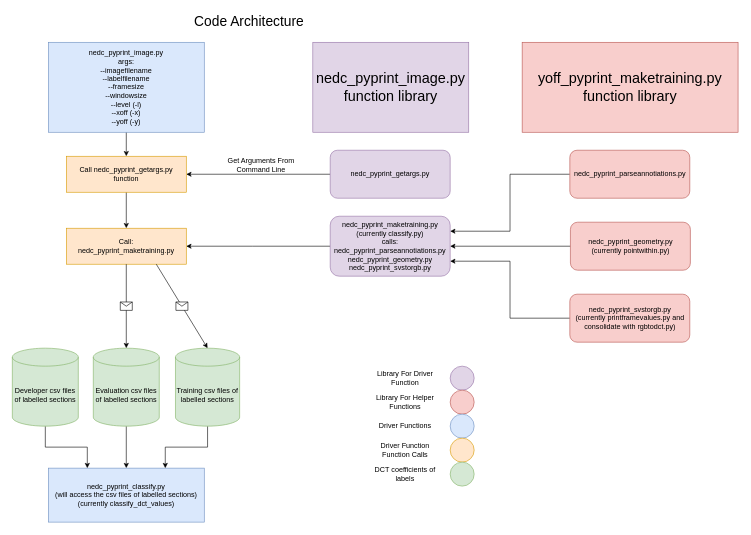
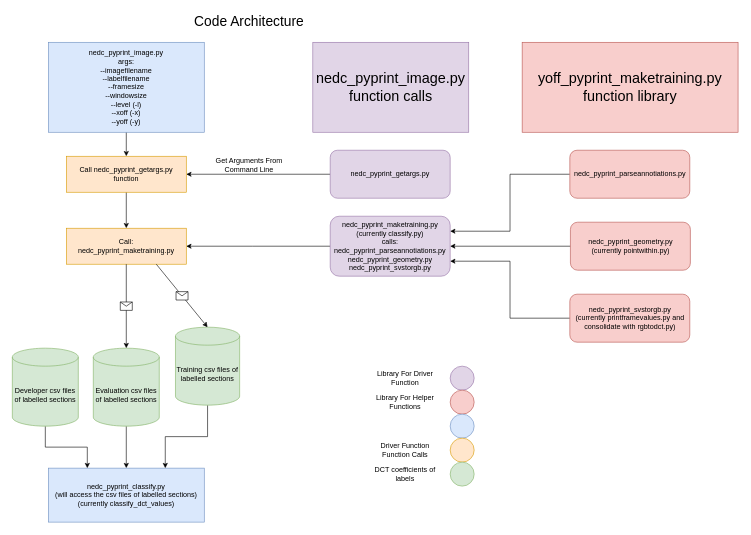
  <mxCell id="0" />
  <mxCell id="1" parent="0" />
  <mxCell id="2" value="&lt;span style=&quot;font-size: 23px;&quot;&gt;Code Architecture&lt;/span&gt;" style="text;html=1;align=center;verticalAlign=middle;whiteSpace=wrap;rounded=0;" parent="1" vertex="1"><mxGeometry x="310" y="20" width="210" height="30" as="geometry" /></mxCell>
  <mxCell id="3" style="edgeStyle=orthogonalEdgeStyle;rounded=0;orthogonalLoop=1;jettySize=auto;html=1;exitX=0.5;exitY=1;exitDx=0;exitDy=0;entryX=0.5;entryY=0;entryDx=0;entryDy=0;" parent="1" source="4" target="10" edge="1"><mxGeometry relative="1" as="geometry"><mxPoint x="210" y="290" as="targetPoint" /></mxGeometry></mxCell>
  <mxCell id="4" value="nedc_pyprint_image.py&lt;div&gt;args:&lt;/div&gt;&lt;div&gt;--imagefilename&lt;/div&gt;&lt;div&gt;--labelfilename&lt;/div&gt;&lt;div&gt;--framesize&lt;/div&gt;&lt;div&gt;--windowsize&lt;/div&gt;&lt;div&gt;--level (-l)&lt;/div&gt;&lt;div&gt;--xoff (-x)&lt;/div&gt;&lt;div&gt;--yoff (-y)&lt;/div&gt;" style="rounded=0;whiteSpace=wrap;html=1;fillColor=#dae8fc;strokeColor=#6c8ebf;" parent="1" vertex="1"><mxGeometry x="80" y="70" width="260" height="150" as="geometry" /></mxCell>
- <mxCell id="5" value="&lt;font style=&quot;font-size: 24px;&quot;&gt;nedc_pyprint_image.py&lt;/font&gt;&lt;div&gt;&lt;font style=&quot;font-size: 24px;&quot;&gt;function library&lt;/font&gt;&lt;/div&gt;" style="rounded=0;whiteSpace=wrap;html=1;fillColor=#e1d5e7;strokeColor=#9673a6;" parent="1" vertex="1"><mxGeometry x="521" y="70" width="260" height="150" as="geometry" /></mxCell>
+ <mxCell id="5" value="&lt;font style=&quot;font-size: 24px;&quot;&gt;nedc_pyprint_image.py&lt;/font&gt;&lt;div&gt;&lt;font style=&quot;font-size: 24px;&quot;&gt;function calls&lt;/font&gt;&lt;/div&gt;" style="rounded=0;whiteSpace=wrap;html=1;fillColor=#e1d5e7;strokeColor=#9673a6;" parent="1" vertex="1"><mxGeometry x="521" y="70" width="260" height="150" as="geometry" /></mxCell>
  <mxCell id="6" style="edgeStyle=orthogonalEdgeStyle;rounded=0;orthogonalLoop=1;jettySize=auto;html=1;exitX=0;exitY=0.5;exitDx=0;exitDy=0;" parent="1" source="7" target="10" edge="1"><mxGeometry relative="1" as="geometry"><mxPoint x="310" y="290" as="targetPoint" /></mxGeometry></mxCell>
  <mxCell id="7" value="nedc_pyprint_getargs.py" style="rounded=1;whiteSpace=wrap;html=1;fillColor=#e1d5e7;strokeColor=#9673a6;" parent="1" vertex="1"><mxGeometry x="550" y="250" width="200" height="80" as="geometry" /></mxCell>
- <mxCell id="8" value="Get Arguments From Command Line" style="text;html=1;align=center;verticalAlign=middle;whiteSpace=wrap;rounded=0;" parent="1" vertex="1"><mxGeometry x="360" y="260" width="150" height="30" as="geometry" /></mxCell>
+ <mxCell id="8" value="Get Arguments From Command Line" style="text;html=1;align=center;verticalAlign=middle;whiteSpace=wrap;rounded=0;" parent="1" vertex="1"><mxGeometry x="340" y="260" width="150" height="30" as="geometry" /></mxCell>
  <mxCell id="9" style="edgeStyle=orthogonalEdgeStyle;rounded=0;orthogonalLoop=1;jettySize=auto;html=1;exitX=0.5;exitY=1;exitDx=0;exitDy=0;entryX=0.5;entryY=0;entryDx=0;entryDy=0;" parent="1" source="10" target="13" edge="1"><mxGeometry relative="1" as="geometry" /></mxCell>
  <mxCell id="10" value="Call nedc_pyprint_getargs.py function" style="rounded=0;whiteSpace=wrap;html=1;fillColor=#ffe6cc;strokeColor=#d79b00;" parent="1" vertex="1"><mxGeometry x="110" y="260" width="200" height="60" as="geometry" /></mxCell>
  <mxCell id="11" style="edgeStyle=orthogonalEdgeStyle;rounded=0;orthogonalLoop=1;jettySize=auto;html=1;exitX=0;exitY=0.5;exitDx=0;exitDy=0;entryX=1;entryY=0.5;entryDx=0;entryDy=0;" parent="1" source="12" target="13" edge="1"><mxGeometry relative="1" as="geometry"><Array as="points"><mxPoint x="420" y="410" /><mxPoint x="420" y="410" /></Array></mxGeometry></mxCell>
  <mxCell id="12" value="nedc_pyprint_maketraining.py&lt;div&gt;(currently classify.py)&lt;/div&gt;&lt;div&gt;calls:&lt;/div&gt;&lt;div&gt;nedc_pyprint_parseannotiations.py&lt;br&gt;&lt;/div&gt;&lt;div&gt;nedc_pyprint_geometry.py&lt;br&gt;&lt;/div&gt;&lt;div&gt;nedc_pyprint_svstorgb.py&lt;/div&gt;" style="rounded=1;whiteSpace=wrap;html=1;fillColor=#e1d5e7;strokeColor=#9673a6;" parent="1" vertex="1"><mxGeometry x="550" y="360" width="200" height="100" as="geometry" /></mxCell>
  <mxCell id="13" value="Call:&lt;div&gt;nedc_pyprint_maketraining.py&lt;/div&gt;" style="rounded=0;whiteSpace=wrap;html=1;fillColor=#ffe6cc;strokeColor=#d79b00;" parent="1" vertex="1"><mxGeometry x="110" y="380" width="200" height="60" as="geometry" /></mxCell>
  <mxCell id="14" style="edgeStyle=orthogonalEdgeStyle;rounded=0;orthogonalLoop=1;jettySize=auto;html=1;exitX=0;exitY=0.5;exitDx=0;exitDy=0;entryX=1;entryY=0.25;entryDx=0;entryDy=0;" parent="1" source="15" target="12" edge="1"><mxGeometry relative="1" as="geometry" /></mxCell>
  <mxCell id="15" value="nedc_pyprint_parseannotiations.py" style="rounded=1;whiteSpace=wrap;html=1;fillColor=#f8cecc;strokeColor=#b85450;" parent="1" vertex="1"><mxGeometry x="949.5" y="250" width="200" height="80" as="geometry" /></mxCell>
  <mxCell id="16" style="edgeStyle=orthogonalEdgeStyle;rounded=0;orthogonalLoop=1;jettySize=auto;html=1;exitX=0;exitY=0.5;exitDx=0;exitDy=0;" parent="1" source="17" target="12" edge="1"><mxGeometry relative="1" as="geometry" /></mxCell>
  <mxCell id="17" value="nedc_pyprint_geometry.py&lt;div&gt;(currently pointwithin.py)&lt;/div&gt;" style="rounded=1;whiteSpace=wrap;html=1;fillColor=#f8cecc;strokeColor=#b85450;" parent="1" vertex="1"><mxGeometry x="950.5" y="370" width="200" height="80" as="geometry" /></mxCell>
  <mxCell id="18" style="edgeStyle=orthogonalEdgeStyle;rounded=0;orthogonalLoop=1;jettySize=auto;html=1;exitX=0;exitY=0.5;exitDx=0;exitDy=0;entryX=1;entryY=0.75;entryDx=0;entryDy=0;" parent="1" source="19" target="12" edge="1"><mxGeometry relative="1" as="geometry" /></mxCell>
  <mxCell id="19" value="nedc_pyprint_svstorgb.py&lt;div&gt;(currently printframevalues.py and consolidate with rgbtodct.py)&lt;/div&gt;" style="rounded=1;whiteSpace=wrap;html=1;fillColor=#f8cecc;strokeColor=#b85450;" parent="1" vertex="1"><mxGeometry x="949.5" y="490" width="200" height="80" as="geometry" /></mxCell>
  <mxCell id="20" style="edgeStyle=orthogonalEdgeStyle;rounded=0;orthogonalLoop=1;jettySize=auto;html=1;exitX=0.5;exitY=1;exitDx=0;exitDy=0;exitPerimeter=0;entryX=0.5;entryY=0;entryDx=0;entryDy=0;" parent="1" source="21" target="25" edge="1"><mxGeometry relative="1" as="geometry" /></mxCell>
  <mxCell id="21" value="Evaluation csv files of labelled sections" style="shape=cylinder3;whiteSpace=wrap;html=1;boundedLbl=1;backgroundOutline=1;size=15;fillColor=#d5e8d4;strokeColor=#82b366;" parent="1" vertex="1"><mxGeometry x="155" y="580" width="110" height="130" as="geometry" /></mxCell>
  <mxCell id="22" value="" style="endArrow=classic;html=1;rounded=0;exitX=0.5;exitY=1;exitDx=0;exitDy=0;entryX=0.5;entryY=0;entryDx=0;entryDy=0;entryPerimeter=0;" parent="1" source="13" target="21" edge="1"><mxGeometry relative="1" as="geometry"><mxPoint x="300" y="470" as="sourcePoint" /><mxPoint x="400" y="470" as="targetPoint" /></mxGeometry></mxCell>
  <mxCell id="23" value="" style="shape=message;html=1;outlineConnect=0;" parent="22" vertex="1"><mxGeometry width="20" height="14" relative="1" as="geometry"><mxPoint x="-10" y="-7" as="offset" /></mxGeometry></mxCell>
  <mxCell id="24" value="&lt;font style=&quot;font-size: 24px;&quot;&gt;yoff_pyprint_maketraining.py&lt;/font&gt;&lt;div&gt;&lt;font style=&quot;font-size: 24px;&quot;&gt;function library&lt;/font&gt;&lt;/div&gt;" style="rounded=0;whiteSpace=wrap;html=1;fillColor=#f8cecc;strokeColor=#b85450;" parent="1" vertex="1"><mxGeometry x="870" y="70" width="360" height="150" as="geometry" /></mxCell>
  <mxCell id="25" value="nedc_pyprint_classify.py&lt;div&gt;(will access the csv files of labelled sections)&lt;br&gt;&lt;div&gt;(currently classify_dct_values)&lt;/div&gt;&lt;/div&gt;" style="rounded=0;whiteSpace=wrap;html=1;fillColor=#dae8fc;strokeColor=#6c8ebf;" parent="1" vertex="1"><mxGeometry x="80" y="780" width="260" height="90" as="geometry" /></mxCell>
  <mxCell id="26" style="edgeStyle=orthogonalEdgeStyle;rounded=0;orthogonalLoop=1;jettySize=auto;html=1;exitX=0.5;exitY=1;exitDx=0;exitDy=0;exitPerimeter=0;entryX=0.25;entryY=0;entryDx=0;entryDy=0;" parent="1" source="27" target="25" edge="1"><mxGeometry relative="1" as="geometry" /></mxCell>
  <mxCell id="27" value="Developer csv files of labelled sections" style="shape=cylinder3;whiteSpace=wrap;html=1;boundedLbl=1;backgroundOutline=1;size=15;fillColor=#d5e8d4;strokeColor=#82b366;" parent="1" vertex="1"><mxGeometry x="20" y="580" width="110" height="130" as="geometry" /></mxCell>
  <mxCell id="28" style="edgeStyle=orthogonalEdgeStyle;rounded=0;orthogonalLoop=1;jettySize=auto;html=1;exitX=0.5;exitY=1;exitDx=0;exitDy=0;exitPerimeter=0;entryX=0.75;entryY=0;entryDx=0;entryDy=0;" parent="1" source="29" target="25" edge="1"><mxGeometry relative="1" as="geometry" /></mxCell>
- <mxCell id="29" value="Training csv files of labelled sections" style="shape=cylinder3;whiteSpace=wrap;html=1;boundedLbl=1;backgroundOutline=1;size=15;fillColor=#d5e8d4;strokeColor=#82b366;" parent="1" vertex="1"><mxGeometry x="292" y="580" width="107" height="130" as="geometry" /></mxCell>
+ <mxCell id="29" value="Training csv files of labelled sections" style="shape=cylinder3;whiteSpace=wrap;html=1;boundedLbl=1;backgroundOutline=1;size=15;fillColor=#d5e8d4;strokeColor=#82b366;" parent="1" vertex="1"><mxGeometry x="292" y="545" width="107" height="130" as="geometry" /></mxCell>
  <mxCell id="30" value="" style="endArrow=classic;html=1;rounded=0;exitX=0.75;exitY=1;exitDx=0;exitDy=0;entryX=0.5;entryY=0;entryDx=0;entryDy=0;entryPerimeter=0;" parent="1" source="13" target="29" edge="1"><mxGeometry relative="1" as="geometry"><mxPoint x="220" y="450" as="sourcePoint" /><mxPoint x="220" y="590" as="targetPoint" /></mxGeometry></mxCell>
  <mxCell id="31" value="" style="shape=message;html=1;outlineConnect=0;" parent="30" vertex="1"><mxGeometry width="20" height="14" relative="1" as="geometry"><mxPoint x="-10" y="-7" as="offset" /></mxGeometry></mxCell>
  <mxCell id="32" value="Library For Driver Function" style="text;html=1;align=center;verticalAlign=middle;whiteSpace=wrap;rounded=0;" vertex="1" parent="1"><mxGeometry x="610" y="615" width="130" height="30" as="geometry" /></mxCell>
  <mxCell id="33" value="Library For Helper Functions" style="text;html=1;align=center;verticalAlign=middle;whiteSpace=wrap;rounded=0;" vertex="1" parent="1"><mxGeometry x="610" y="655" width="130" height="30" as="geometry" /></mxCell>
- <mxCell id="34" value="Driver Functions" style="text;html=1;align=center;verticalAlign=middle;whiteSpace=wrap;rounded=0;" vertex="1" parent="1"><mxGeometry x="610" y="695" width="130" height="30" as="geometry" /></mxCell>
  <mxCell id="35" value="Driver Function Function Calls" style="text;html=1;align=center;verticalAlign=middle;whiteSpace=wrap;rounded=0;" vertex="1" parent="1"><mxGeometry x="610" y="735" width="130" height="30" as="geometry" /></mxCell>
  <mxCell id="36" value="DCT coefficients of labels" style="text;html=1;align=center;verticalAlign=middle;whiteSpace=wrap;rounded=0;" vertex="1" parent="1"><mxGeometry x="610" y="775" width="130" height="30" as="geometry" /></mxCell>
  <mxCell id="37" value="" style="ellipse;whiteSpace=wrap;html=1;fillColor=#e1d5e7;strokeColor=#9673a6;" vertex="1" parent="1"><mxGeometry x="750" y="610" width="40" height="40" as="geometry" /></mxCell>
  <mxCell id="38" value="" style="ellipse;whiteSpace=wrap;html=1;fillColor=#f8cecc;strokeColor=#b85450;" vertex="1" parent="1"><mxGeometry x="750" y="650" width="40" height="40" as="geometry" /></mxCell>
  <mxCell id="39" value="" style="ellipse;whiteSpace=wrap;html=1;fillColor=#dae8fc;strokeColor=#6c8ebf;" vertex="1" parent="1"><mxGeometry x="750" y="690" width="40" height="40" as="geometry" /></mxCell>
  <mxCell id="40" value="" style="ellipse;whiteSpace=wrap;html=1;fillColor=#ffe6cc;strokeColor=#d79b00;" vertex="1" parent="1"><mxGeometry x="750" y="730" width="40" height="40" as="geometry" /></mxCell>
  <mxCell id="41" value="" style="ellipse;whiteSpace=wrap;html=1;fillColor=#d5e8d4;strokeColor=#82b366;" vertex="1" parent="1"><mxGeometry x="750" y="770" width="40" height="40" as="geometry" /></mxCell>
